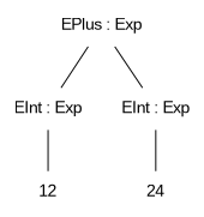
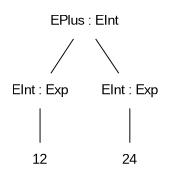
  graph {
    fontname="Liberation Sans"
    node [shape=plaintext style=solid fontname="Liberation Sans"]
    edge [style=solid fontname="Liberation Sans"]
-   n1 [label="EPlus : Exp"]
+   n1 [label="EPlus : EInt"]
    n2 [label="EInt : Exp"]
    n3 [label="EInt : Exp"]
    n4 [label=12]
    n5 [label=24]
    n1 -- n2
    n1 -- n3
    n2 -- n4
    n3 -- n5
  }
